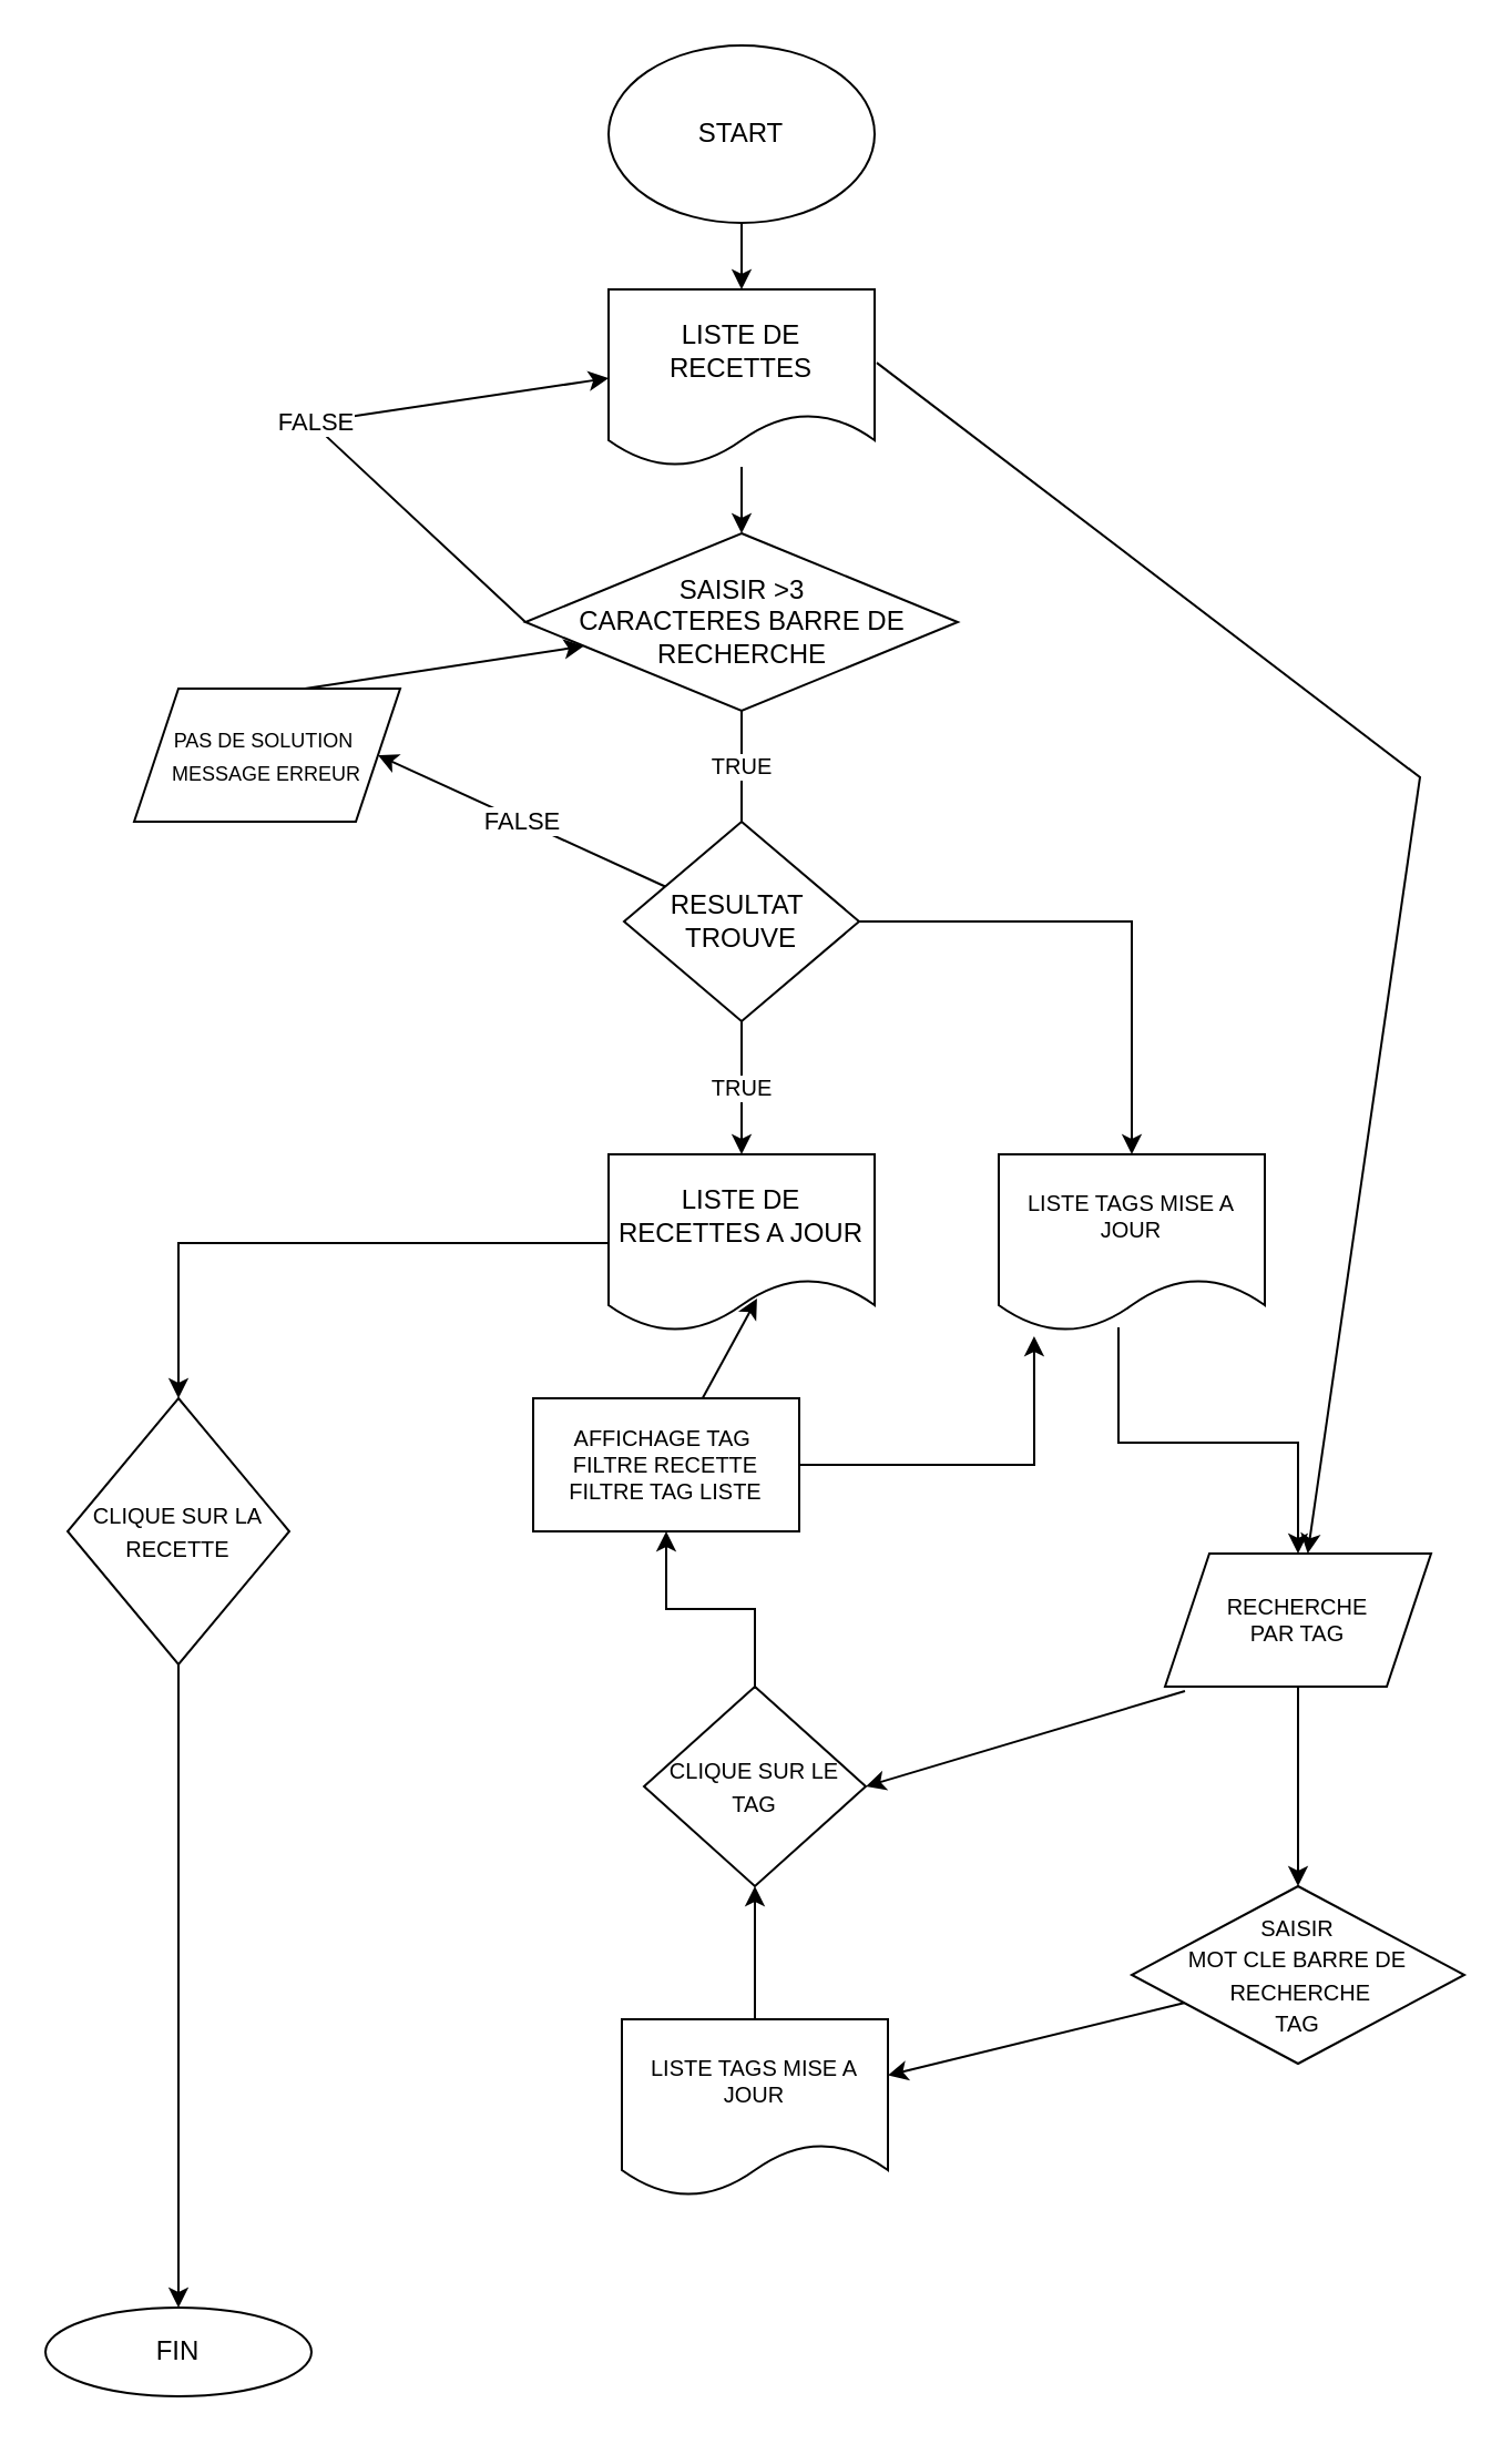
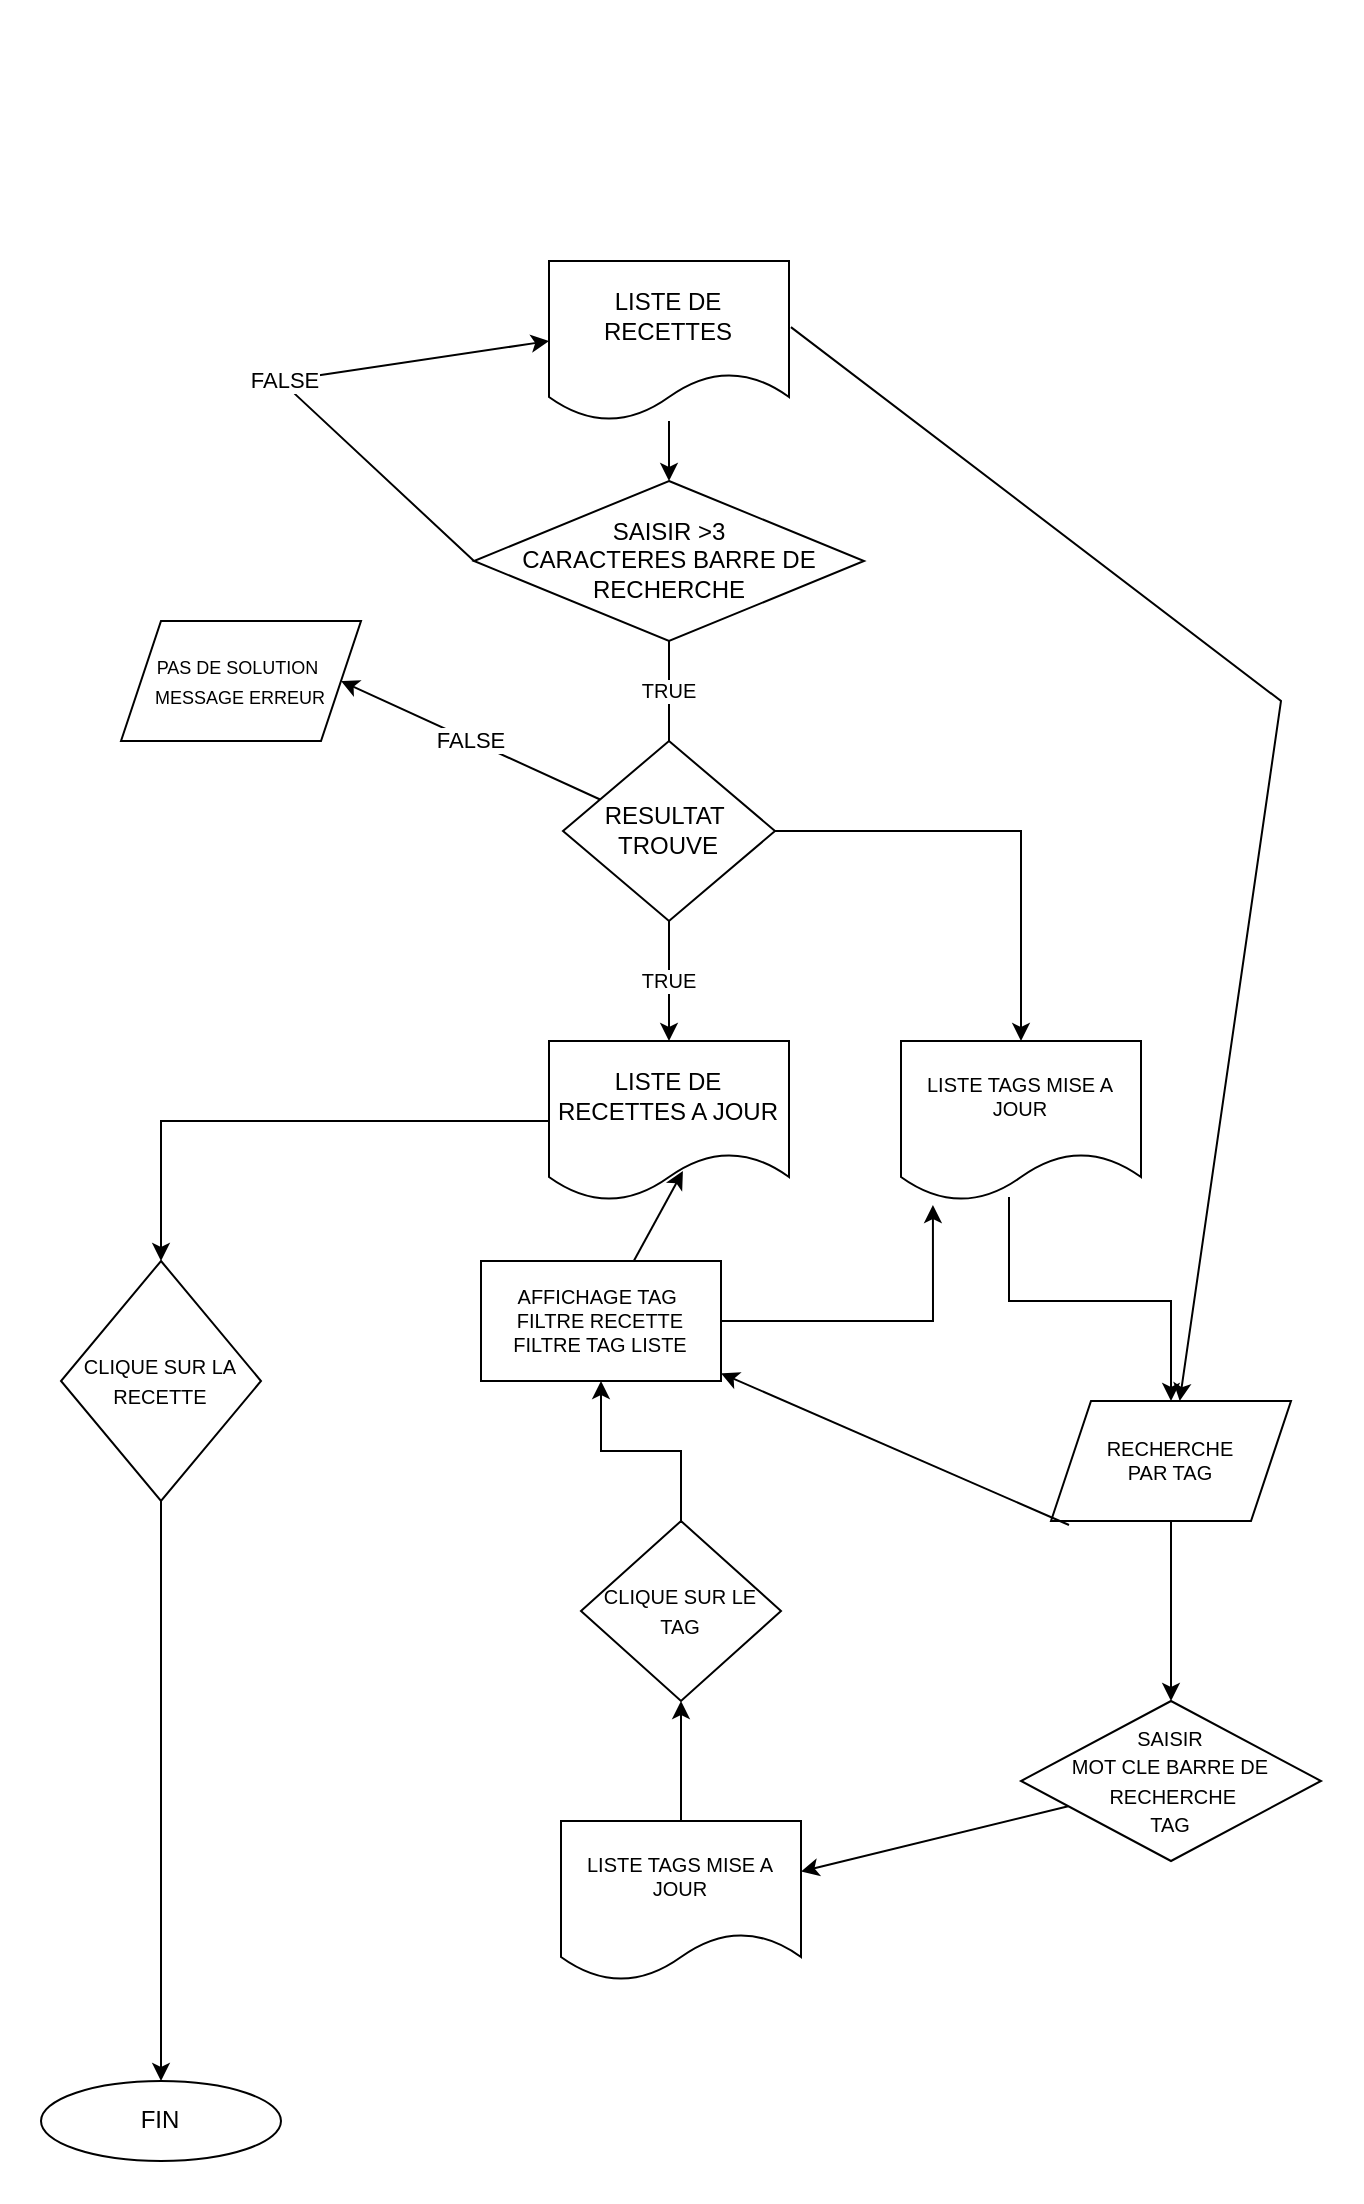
  <mxCell id="0" />
  <mxCell id="1" parent="0" />
- <mxCell id="2" value="" style="edgeStyle=orthogonalEdgeStyle;rounded=0;orthogonalLoop=1;jettySize=auto;html=1;fontSize=10;" parent="1" source="3" target="5" edge="1"><mxGeometry relative="1" as="geometry" /></mxCell>
- <mxCell id="3" value="START" style="ellipse;whiteSpace=wrap;html=1;" parent="1" vertex="1"><mxGeometry x="274" y="20" width="120" height="80" as="geometry" /></mxCell>
  <mxCell id="4" value="" style="edgeStyle=none;html=1;" parent="1" source="5" target="32" edge="1"><mxGeometry relative="1" as="geometry" /></mxCell>
  <mxCell id="5" value="LISTE DE RECETTES" style="shape=document;whiteSpace=wrap;html=1;boundedLbl=1;" parent="1" vertex="1"><mxGeometry x="274" y="130" width="120" height="80" as="geometry" /></mxCell>
  <mxCell id="6" value="TRUE" style="edgeStyle=orthogonalEdgeStyle;rounded=0;orthogonalLoop=1;jettySize=auto;html=1;fontSize=10;startArrow=none;" parent="1" source="29" target="11" edge="1"><mxGeometry relative="1" as="geometry" /></mxCell>
  <mxCell id="7" value="FALSE" style="edgeStyle=none;html=1;entryX=1;entryY=0.5;entryDx=0;entryDy=0;" parent="1" source="29" target="8" edge="1"><mxGeometry relative="1" as="geometry"><mxPoint x="120" y="300" as="sourcePoint" /><mxPoint x="160" y="350" as="targetPoint" /></mxGeometry></mxCell>
  <mxCell id="8" value="&lt;font style=&quot;font-size: 9px&quot;&gt;PAS DE SOLUTION&amp;nbsp;&lt;br&gt;MESSAGE ERREUR&lt;/font&gt;" style="shape=parallelogram;perimeter=parallelogramPerimeter;whiteSpace=wrap;html=1;fixedSize=1;" parent="1" vertex="1"><mxGeometry x="60" y="310" width="120" height="60" as="geometry" /></mxCell>
  <mxCell id="9" value="" style="edgeStyle=orthogonalEdgeStyle;rounded=0;orthogonalLoop=1;jettySize=auto;html=1;fontSize=10;" parent="1" source="29" target="17" edge="1"><mxGeometry relative="1" as="geometry" /></mxCell>
  <mxCell id="10" value="" style="edgeStyle=orthogonalEdgeStyle;rounded=0;orthogonalLoop=1;jettySize=auto;html=1;fontSize=10;" parent="1" source="11" target="13" edge="1"><mxGeometry relative="1" as="geometry" /></mxCell>
  <mxCell id="11" value="LISTE DE RECETTES A JOUR" style="shape=document;whiteSpace=wrap;html=1;boundedLbl=1;" parent="1" vertex="1"><mxGeometry x="274" y="520" width="120" height="80" as="geometry" /></mxCell>
  <mxCell id="12" value="" style="edgeStyle=none;html=1;" parent="1" source="13" target="27" edge="1"><mxGeometry relative="1" as="geometry"><Array as="points"><mxPoint x="80" y="1040" /></Array></mxGeometry></mxCell>
  <mxCell id="13" value="&lt;font style=&quot;font-size: 10px&quot;&gt;CLIQUE SUR LA RECETTE&lt;/font&gt;" style="rhombus;whiteSpace=wrap;html=1;" parent="1" vertex="1"><mxGeometry x="30" y="630" width="100" height="120" as="geometry" /></mxCell>
  <mxCell id="14" value="" style="edgeStyle=orthogonalEdgeStyle;rounded=0;orthogonalLoop=1;jettySize=auto;html=1;fontSize=10;entryX=0.5;entryY=0;entryDx=0;entryDy=0;" parent="1" source="15" target="34" edge="1"><mxGeometry relative="1" as="geometry"><mxPoint x="440" y="810" as="targetPoint" /></mxGeometry></mxCell>
  <mxCell id="15" value="RECHERCHE &lt;br&gt;PAR TAG" style="shape=parallelogram;perimeter=parallelogramPerimeter;whiteSpace=wrap;html=1;fixedSize=1;fontSize=10;" parent="1" vertex="1"><mxGeometry x="525" y="700" width="120" height="60" as="geometry" /></mxCell>
  <mxCell id="16" value="" style="edgeStyle=orthogonalEdgeStyle;rounded=0;orthogonalLoop=1;jettySize=auto;html=1;fontSize=10;exitX=0.45;exitY=0.975;exitDx=0;exitDy=0;exitPerimeter=0;" parent="1" source="17" target="15" edge="1"><mxGeometry relative="1" as="geometry"><mxPoint x="510" y="620" as="sourcePoint" /></mxGeometry></mxCell>
  <mxCell id="17" value="LISTE TAGS MISE A JOUR" style="shape=document;whiteSpace=wrap;html=1;boundedLbl=1;fontSize=10;" parent="1" vertex="1"><mxGeometry x="450" y="520" width="120" height="80" as="geometry" /></mxCell>
  <mxCell id="18" value="" style="edgeStyle=none;html=1;" parent="1" source="34" target="20" edge="1"><mxGeometry relative="1" as="geometry"><mxPoint x="380" y="843.158" as="sourcePoint" /></mxGeometry></mxCell>
  <mxCell id="19" value="" style="edgeStyle=orthogonalEdgeStyle;rounded=0;orthogonalLoop=1;jettySize=auto;html=1;fontSize=10;" parent="1" source="20" target="25" edge="1"><mxGeometry relative="1" as="geometry" /></mxCell>
  <mxCell id="20" value="LISTE TAGS MISE A JOUR" style="shape=document;whiteSpace=wrap;html=1;boundedLbl=1;fontSize=10;" parent="1" vertex="1"><mxGeometry x="280" y="910" width="120" height="80" as="geometry" /></mxCell>
  <mxCell id="21" value="" style="edgeStyle=orthogonalEdgeStyle;rounded=0;orthogonalLoop=1;jettySize=auto;html=1;fontSize=10;entryX=0.133;entryY=1.025;entryDx=0;entryDy=0;entryPerimeter=0;" parent="1" source="23" target="17" edge="1"><mxGeometry relative="1" as="geometry" /></mxCell>
  <mxCell id="22" value="" style="edgeStyle=none;html=1;entryX=0.558;entryY=0.813;entryDx=0;entryDy=0;entryPerimeter=0;" parent="1" source="23" target="11" edge="1"><mxGeometry relative="1" as="geometry" /></mxCell>
  <mxCell id="23" value="AFFICHAGE TAG&amp;nbsp;&lt;br&gt;FILTRE RECETTE&lt;br&gt;FILTRE TAG LISTE" style="rounded=0;whiteSpace=wrap;html=1;fontSize=10;" parent="1" vertex="1"><mxGeometry x="240" y="630" width="120" height="60" as="geometry" /></mxCell>
  <mxCell id="24" value="" style="edgeStyle=orthogonalEdgeStyle;rounded=0;orthogonalLoop=1;jettySize=auto;html=1;fontSize=10;" parent="1" source="25" target="23" edge="1"><mxGeometry relative="1" as="geometry" /></mxCell>
  <mxCell id="25" value="&lt;font style=&quot;font-size: 10px&quot;&gt;CLIQUE SUR LE TAG&lt;/font&gt;" style="rhombus;whiteSpace=wrap;html=1;" parent="1" vertex="1"><mxGeometry x="290" y="760" width="100" height="90" as="geometry" /></mxCell>
  <mxCell id="26" value="" style="endArrow=classic;html=1;rounded=0;fontSize=9;exitX=1.008;exitY=0.413;exitDx=0;exitDy=0;exitPerimeter=0;" parent="1" source="5" target="15" edge="1"><mxGeometry width="50" height="50" relative="1" as="geometry"><mxPoint x="250" y="40" as="sourcePoint" /><mxPoint x="470" y="505" as="targetPoint" /><Array as="points"><mxPoint x="640" y="350" /></Array></mxGeometry></mxCell>
  <mxCell id="27" value="FIN" style="ellipse;whiteSpace=wrap;html=1;" parent="1" vertex="1"><mxGeometry x="20" y="1040" width="120" height="40" as="geometry" /></mxCell>
- <mxCell id="28" value="" style="endArrow=classic;html=1;entryX=1;entryY=0.5;entryDx=0;entryDy=0;exitX=0.075;exitY=1.033;exitDx=0;exitDy=0;exitPerimeter=0;" parent="1" source="15" target="25" edge="1"><mxGeometry width="50" height="50" relative="1" as="geometry"><mxPoint x="330" y="510" as="sourcePoint" /><mxPoint x="310" y="510" as="targetPoint" /></mxGeometry></mxCell>
+ <mxCell id="28" value="" style="endArrow=classic;html=1;exitX=0.075;exitY=1.033;exitDx=0;exitDy=0;exitPerimeter=0;" parent="1" source="15" target="23" edge="1"><mxGeometry width="50" height="50" relative="1" as="geometry"><mxPoint x="330" y="510" as="sourcePoint" /><mxPoint x="310" y="510" as="targetPoint" /></mxGeometry></mxCell>
  <mxCell id="29" value="RESULTAT&amp;nbsp;&lt;br&gt;TROUVE" style="rhombus;whiteSpace=wrap;html=1;" parent="1" vertex="1"><mxGeometry x="281" y="370" width="106" height="90" as="geometry" /></mxCell>
  <mxCell id="30" value="TRUE" style="edgeStyle=orthogonalEdgeStyle;rounded=0;orthogonalLoop=1;jettySize=auto;html=1;fontSize=10;endArrow=none;exitX=0.5;exitY=1;exitDx=0;exitDy=0;exitPerimeter=0;" parent="1" source="32" target="29" edge="1"><mxGeometry relative="1" as="geometry"><mxPoint x="190" y="270" as="sourcePoint" /><mxPoint x="200" y="420" as="targetPoint" /></mxGeometry></mxCell>
  <mxCell id="31" value="FALSE" style="endArrow=classic;html=1;exitX=0;exitY=0.5;exitDx=0;exitDy=0;entryX=0;entryY=0.5;entryDx=0;entryDy=0;" parent="1" source="32" target="5" edge="1"><mxGeometry width="50" height="50" relative="1" as="geometry"><mxPoint x="130" y="240" as="sourcePoint" /><mxPoint x="110" y="160" as="targetPoint" /><Array as="points"><mxPoint x="140" y="190" /></Array></mxGeometry></mxCell>
  <mxCell id="32" value="&lt;span&gt;SAISIR &amp;gt;3 &lt;br&gt;CARACTERES BARRE DE RECHERCHE&lt;/span&gt;" style="rhombus;whiteSpace=wrap;html=1;" parent="1" vertex="1"><mxGeometry x="236.5" y="240" width="195" height="80" as="geometry" /></mxCell>
- <mxCell id="33" value="" style="endArrow=classic;html=1;exitX=0.642;exitY=0;exitDx=0;exitDy=0;exitPerimeter=0;" parent="1" source="8" target="32" edge="1"><mxGeometry width="50" height="50" relative="1" as="geometry"><mxPoint x="20" y="340" as="sourcePoint" /><mxPoint x="70" y="290" as="targetPoint" /></mxGeometry></mxCell>
  <mxCell id="34" value="&lt;span style=&quot;font-size: 10px&quot;&gt;SAISIR &lt;br&gt;MOT CLE&amp;nbsp;&lt;/span&gt;&lt;span style=&quot;font-size: 10px&quot;&gt;BARRE DE&lt;br&gt;&amp;nbsp;RECHERCHE &lt;br&gt;TAG&lt;/span&gt;" style="rhombus;whiteSpace=wrap;html=1;" parent="1" vertex="1"><mxGeometry x="510" y="850" width="150" height="80" as="geometry" /></mxCell>
